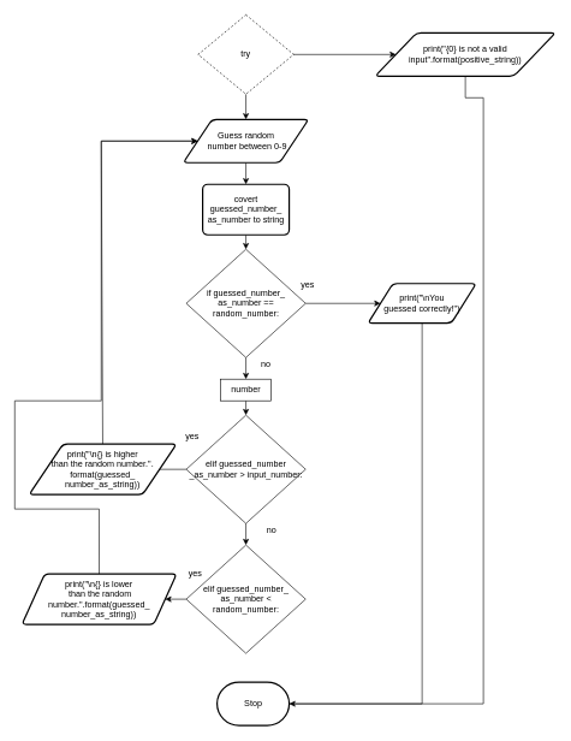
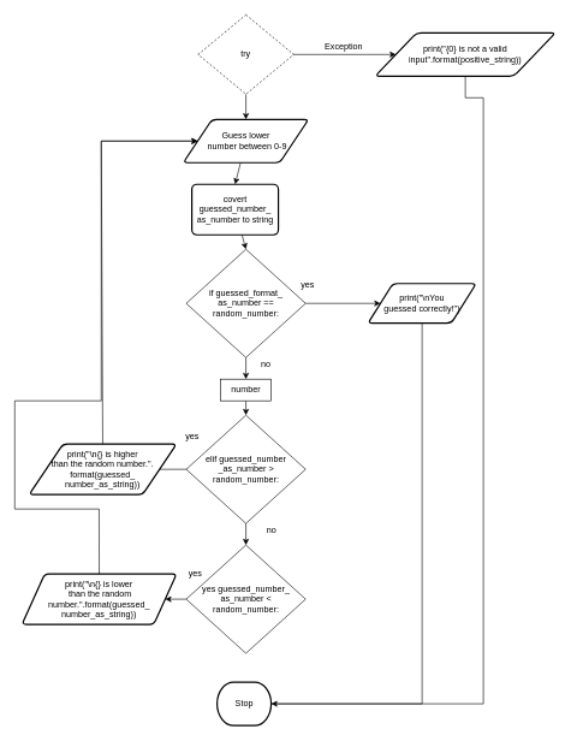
  <mxCell id="0" />
  <mxCell id="1" parent="0" />
  <mxCell id="2" style="edgeStyle=none;html=1;exitX=0.5;exitY=1;exitDx=0;exitDy=0;entryX=0.5;entryY=0;entryDx=0;entryDy=0;" parent="1" source="4" target="10" edge="1"><mxGeometry relative="1" as="geometry"><mxPoint x="391.25" y="145" as="targetPoint" /><mxPoint x="410" y="245" as="sourcePoint" /></mxGeometry></mxCell>
  <mxCell id="3" style="edgeStyle=none;html=1;exitX=0;exitY=0.5;exitDx=0;exitDy=0;" parent="1" source="4" target="7" edge="1"><mxGeometry relative="1" as="geometry"><mxPoint x="520" y="65" as="targetPoint" /></mxGeometry></mxCell>
  <mxCell id="4" value="try" style="rhombus;whiteSpace=wrap;html=1;dashed=1;" parent="1" vertex="1"><mxGeometry x="274.38" y="20" width="132.5" height="110" as="geometry" /></mxCell>
- <mxCell id="5" value="Stop" style="strokeWidth=2;html=1;shape=mxgraph.flowchart.terminator;whiteSpace=wrap;" parent="1" vertex="1"><mxGeometry x="300.63" y="945" width="100" height="60" as="geometry" /></mxCell>
+ <mxCell id="5" value="Stop" style="strokeWidth=2;html=1;shape=mxgraph.flowchart.terminator;whiteSpace=wrap;" parent="1" vertex="1"><mxGeometry x="300.63" y="945" width="75" height="60" as="geometry" /></mxCell>
+ <mxCell id="6" value="Exception" style="text;html=1;align=center;verticalAlign=middle;resizable=0;points=[];autosize=1;strokeColor=none;fillColor=none;" parent="1" vertex="1"><mxGeometry x="441.25" y="55" width="70" height="20" as="geometry" /></mxCell>
  <mxCell id="7" value="print(&quot;{0} is not a valid input&quot;.format(positive_string))" style="shape=parallelogram;html=1;strokeWidth=2;perimeter=parallelogramPerimeter;whiteSpace=wrap;rounded=1;arcSize=12;size=0.23;" parent="1" vertex="1"><mxGeometry x="520" y="45" width="250" height="60" as="geometry" /></mxCell>
  <mxCell id="8" value="" style="endArrow=none;html=1;rounded=0;entryX=0.5;entryY=1;entryDx=0;entryDy=0;exitX=1;exitY=0.5;exitDx=0;exitDy=0;exitPerimeter=0;" parent="1" source="5" target="7" edge="1"><mxGeometry width="50" height="50" relative="1" as="geometry"><mxPoint x="540" y="775" as="sourcePoint" /><mxPoint x="650" y="205" as="targetPoint" /><Array as="points"><mxPoint x="670" y="975" /><mxPoint x="670" y="135" /><mxPoint x="645" y="135" /></Array></mxGeometry></mxCell>
  <mxCell id="9" style="edgeStyle=none;html=1;entryX=0.5;entryY=0;entryDx=0;entryDy=0;" edge="1" parent="1" source="10" target="12"><mxGeometry relative="1" as="geometry" /></mxCell>
- <mxCell id="10" value="Guess random&lt;br&gt;&amp;nbsp;number between 0-9" style="shape=parallelogram;html=1;strokeWidth=2;perimeter=parallelogramPerimeter;whiteSpace=wrap;rounded=1;arcSize=12;size=0.23;" vertex="1" parent="1"><mxGeometry x="253.76" y="165" width="173.75" height="60" as="geometry" /></mxCell>
+ <mxCell id="10" value="Guess lower&lt;br&gt;&amp;nbsp;number between 0-9" style="shape=parallelogram;html=1;strokeWidth=2;perimeter=parallelogramPerimeter;whiteSpace=wrap;rounded=1;arcSize=12;size=0.23;" vertex="1" parent="1"><mxGeometry x="253.76" y="165" width="173.75" height="60" as="geometry" /></mxCell>
  <mxCell id="11" style="edgeStyle=none;html=1;entryX=0.5;entryY=0;entryDx=0;entryDy=0;" edge="1" parent="1" source="12" target="15"><mxGeometry relative="1" as="geometry" /></mxCell>
- <mxCell id="12" value="&lt;div&gt;covert guessed_number_&lt;/div&gt;&lt;div&gt;as_number to string&lt;/div&gt;" style="rounded=1;whiteSpace=wrap;html=1;absoluteArcSize=1;arcSize=14;strokeWidth=2;" vertex="1" parent="1"><mxGeometry x="280.63" y="255" width="120" height="70" as="geometry" /></mxCell>
+ <mxCell id="12" value="&lt;div&gt;covert guessed_number_&lt;/div&gt;&lt;div&gt;as_number to string&lt;/div&gt;" style="rounded=1;whiteSpace=wrap;html=1;absoluteArcSize=1;arcSize=14;strokeWidth=2;" vertex="1" parent="1"><mxGeometry x="265.63" y="255" width="120" height="70" as="geometry" /></mxCell>
  <mxCell id="13" style="edgeStyle=none;html=1;entryX=0;entryY=0.5;entryDx=0;entryDy=0;" edge="1" parent="1" source="15" target="18"><mxGeometry relative="1" as="geometry"><mxPoint x="510" y="415" as="targetPoint" /></mxGeometry></mxCell>
  <mxCell id="14" style="edgeStyle=none;rounded=0;html=1;entryX=0.5;entryY=0;entryDx=0;entryDy=0;" edge="1" parent="1" source="15" target="27"><mxGeometry relative="1" as="geometry"><mxPoint x="260" y="515" as="targetPoint" /></mxGeometry></mxCell>
- <mxCell id="15" value="if guessed_number_&lt;br&gt;as_number == random_number:" style="rhombus;whiteSpace=wrap;html=1;" vertex="1" parent="1"><mxGeometry x="257.82" y="345" width="165.63" height="150" as="geometry" /></mxCell>
+ <mxCell id="15" value="if guessed_format_&lt;br&gt;as_number == random_number:" style="rhombus;whiteSpace=wrap;html=1;" vertex="1" parent="1"><mxGeometry x="257.82" y="345" width="165.63" height="150" as="geometry" /></mxCell>
  <mxCell id="16" value="yes" style="text;html=1;align=center;verticalAlign=middle;resizable=0;points=[];autosize=1;strokeColor=none;fillColor=none;" vertex="1" parent="1"><mxGeometry x="411.25" y="385" width="30" height="20" as="geometry" /></mxCell>
  <mxCell id="17" style="edgeStyle=none;html=1;entryX=1;entryY=0.5;entryDx=0;entryDy=0;entryPerimeter=0;rounded=0;" edge="1" parent="1" source="18" target="5"><mxGeometry relative="1" as="geometry"><mxPoint x="457.5" y="815" as="targetPoint" /><Array as="points"><mxPoint x="585" y="975" /></Array></mxGeometry></mxCell>
  <mxCell id="18" value="print(&quot;\nYou &lt;br&gt;guessed correctly!&quot;)" style="shape=parallelogram;html=1;strokeWidth=2;perimeter=parallelogramPerimeter;whiteSpace=wrap;rounded=1;arcSize=12;size=0.23;" vertex="1" parent="1"><mxGeometry x="510" y="392.5" width="150" height="55" as="geometry" /></mxCell>
  <mxCell id="19" value="no" style="text;html=1;align=center;verticalAlign=middle;resizable=0;points=[];autosize=1;strokeColor=none;fillColor=none;" vertex="1" parent="1"><mxGeometry x="352.81" y="495" width="30" height="20" as="geometry" /></mxCell>
  <mxCell id="20" style="edgeStyle=none;rounded=0;html=1;entryX=0;entryY=0.5;entryDx=0;entryDy=0;" edge="1" parent="1" source="22" target="24"><mxGeometry relative="1" as="geometry"><mxPoint x="500" y="600" as="targetPoint" /></mxGeometry></mxCell>
  <mxCell id="21" style="edgeStyle=none;rounded=0;html=1;entryX=0.5;entryY=0;entryDx=0;entryDy=0;" edge="1" parent="1" source="22" target="30"><mxGeometry relative="1" as="geometry" /></mxCell>
- <mxCell id="22" value="elif guessed_number&lt;br&gt;_as_number &amp;gt; input_number:" style="rhombus;whiteSpace=wrap;html=1;" vertex="1" parent="1"><mxGeometry x="257.82" y="575" width="165.63" height="150" as="geometry" /></mxCell>
+ <mxCell id="22" value="elif guessed_number&lt;br&gt;_as_number &amp;gt; random_number:" style="rhombus;whiteSpace=wrap;html=1;" vertex="1" parent="1"><mxGeometry x="257.82" y="575" width="165.63" height="150" as="geometry" /></mxCell>
  <mxCell id="23" style="edgeStyle=none;rounded=0;html=1;" edge="1" parent="1" source="24" target="10"><mxGeometry relative="1" as="geometry"><mxPoint x="140" y="165" as="targetPoint" /><Array as="points"><mxPoint x="140" y="195" /></Array></mxGeometry></mxCell>
  <mxCell id="24" value="print(&quot;\n{} is higher &lt;br&gt;than the random number.&quot;.&lt;br&gt;format(guessed_&lt;br&gt;number_as_string))" style="shape=parallelogram;html=1;strokeWidth=2;perimeter=parallelogramPerimeter;whiteSpace=wrap;rounded=1;arcSize=12;size=0.23;" vertex="1" parent="1"><mxGeometry x="40" y="615" width="204.37" height="70" as="geometry" /></mxCell>
  <mxCell id="25" value="yes" style="text;html=1;align=center;verticalAlign=middle;resizable=0;points=[];autosize=1;strokeColor=none;fillColor=none;" vertex="1" parent="1"><mxGeometry x="250.63" y="595" width="30" height="20" as="geometry" /></mxCell>
  <mxCell id="26" style="edgeStyle=none;rounded=0;html=1;entryX=0.5;entryY=0;entryDx=0;entryDy=0;" edge="1" parent="1" source="27" target="22"><mxGeometry relative="1" as="geometry" /></mxCell>
  <mxCell id="27" value="number" style="rounded=0;whiteSpace=wrap;html=1;" vertex="1" parent="1"><mxGeometry x="305.63" y="525" width="70" height="30" as="geometry" /></mxCell>
  <mxCell id="28" value="no" style="text;html=1;align=center;verticalAlign=middle;resizable=0;points=[];autosize=1;strokeColor=none;fillColor=none;" vertex="1" parent="1"><mxGeometry x="360.63" y="725" width="30" height="20" as="geometry" /></mxCell>
  <mxCell id="29" style="edgeStyle=none;rounded=0;html=1;entryX=1;entryY=0.5;entryDx=0;entryDy=0;" edge="1" parent="1" source="30" target="33"><mxGeometry relative="1" as="geometry"><mxPoint x="220" y="830" as="targetPoint" /></mxGeometry></mxCell>
- <mxCell id="30" value="elif guessed_number_&lt;br&gt;as_number &amp;lt; random_number:" style="rhombus;whiteSpace=wrap;html=1;" vertex="1" parent="1"><mxGeometry x="257.82" y="755" width="165.63" height="150" as="geometry" /></mxCell>
+ <mxCell id="30" value="yes guessed_number_&lt;br&gt;as_number &amp;lt; random_number:" style="rhombus;whiteSpace=wrap;html=1;" vertex="1" parent="1"><mxGeometry x="257.82" y="755" width="165.63" height="150" as="geometry" /></mxCell>
  <mxCell id="31" value="yes" style="text;html=1;align=center;verticalAlign=middle;resizable=0;points=[];autosize=1;strokeColor=none;fillColor=none;" vertex="1" parent="1"><mxGeometry x="255" y="785" width="30" height="20" as="geometry" /></mxCell>
  <mxCell id="32" style="edgeStyle=none;rounded=0;html=1;entryX=0;entryY=0.5;entryDx=0;entryDy=0;" edge="1" parent="1" source="33" target="10"><mxGeometry relative="1" as="geometry"><mxPoint x="30" y="615" as="targetPoint" /><Array as="points"><mxPoint x="137" y="705" /><mxPoint x="20" y="705" /><mxPoint x="20" y="555" /><mxPoint x="140" y="555" /><mxPoint x="140" y="195" /></Array></mxGeometry></mxCell>
  <mxCell id="33" value="print(&quot;\n{} is lower&lt;br&gt;&amp;nbsp;than the random number.&quot;.format(guessed_&lt;br&gt;number_as_string))" style="shape=parallelogram;html=1;strokeWidth=2;perimeter=parallelogramPerimeter;whiteSpace=wrap;rounded=1;arcSize=12;size=0.147;" vertex="1" parent="1"><mxGeometry x="30" y="795" width="214.37" height="70" as="geometry" /></mxCell>
